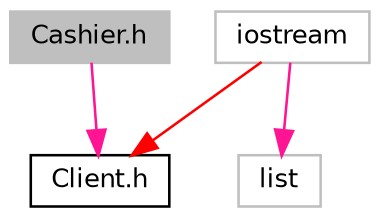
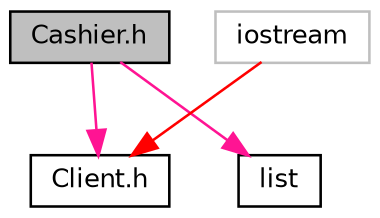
  digraph {
    node [color=black fillcolor=white fontname=Helvetica fontsize=10 shape=record style=filled]
    edge [color=deeppink fontname=Helvetica fontsize=10 labelfontname=Helvetica labelfontsize=10 style=solid]
-   n1 [color=grey75 fillcolor=grey75 fontcolor=black height=0.2 label="Cashier.h" width=0.4]
+   n1 [fillcolor=grey75 fontcolor=black height=0.2 label="Cashier.h" width=0.4]
    n2 [height=0.2 label="Client.h" width=0.4]
-   n3 [color=grey75 height=0.2 label=list width=0.4]
+   n3 [height=0.2 label=list width=0.4]
    n4 [color=grey75 height=0.2 label=iostream width=0.4]
    n1 -> n2
-   n4 -> n3
+   n1 -> n3
    n4 -> n2 [color=red]
  }
